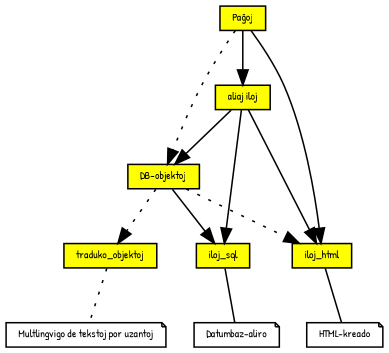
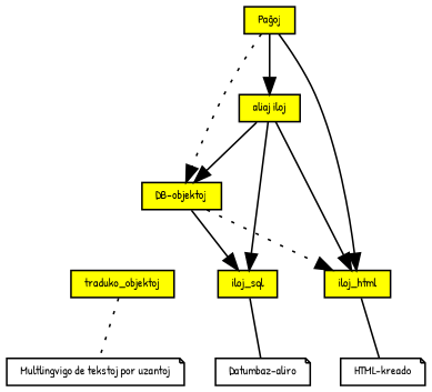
  digraph {
    fontname="Patrick Hand"
    fontsize=5
    node [fontname="Patrick Hand" fontsize=7 shape=rect fillcolor=yellow style=filled]
    edge [fontname="Patrick Hand"]
    n1 [height=0 label="Multlingvigo de tekstoj por uzantoj" shape=note width=0 fillcolor="" style=""]
    "HTML-kreado" [height=0 shape=note width=0 fillcolor="" style=""]
    "Datumbaz-aliro" [height=0 shape=note width=0 fillcolor="" style=""]
    iloj_sql [height=0 width=0]
    iloj_html [height=0 width=0]
    traduko_objektoj [height=0 width=0]
    "DB-objektoj" [height=0 width=0]
    "Paĝoj" [height=0 width=0]
    "aliaj iloj" [height=0 width=0]
    subgraph sub_1 {
      rank=same
      n1
      "HTML-kreado"
      "Datumbaz-aliro"
    }
    iloj_sql -> "Datumbaz-aliro" [dir=none style=solid weight=0.5]
    iloj_html -> "HTML-kreado" [dir=none style=solid weight=0.5]
    traduko_objektoj -> n1 [dir=none style=dotted weight=0.5]
    "DB-objektoj" -> iloj_sql
    "DB-objektoj" -> iloj_html [style=dotted weight=0.5]
-   "DB-objektoj" -> traduko_objektoj [style=dotted weight=0.5]
    "Paĝoj" -> iloj_html
    "Paĝoj" -> "DB-objektoj" [style=dotted]
    "Paĝoj" -> "aliaj iloj"
    "aliaj iloj" -> iloj_sql
    "aliaj iloj" -> iloj_html
    "aliaj iloj" -> "DB-objektoj"
  }
